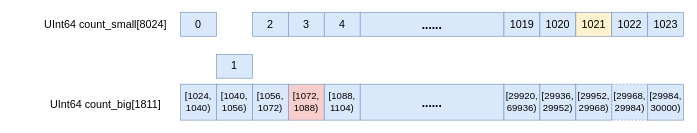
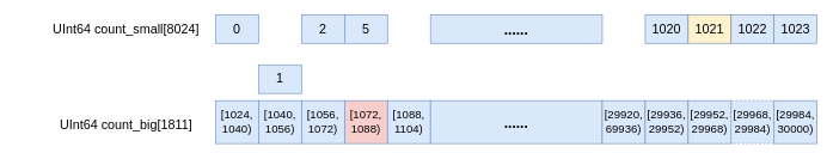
  <mxCell id="0" />
  <mxCell id="1" parent="0" />
  <mxCell id="2" value="&lt;font style=&quot;font-size: 18px;&quot;&gt;0&lt;/font&gt;" style="rounded=0;whiteSpace=wrap;html=1;fillColor=#dae8fc;strokeColor=#6c8ebf;" vertex="1" parent="1"><mxGeometry x="300" y="20" width="60" height="40" as="geometry" /></mxCell>
  <mxCell id="3" value="&lt;font style=&quot;font-size: 18px;&quot;&gt;1&lt;/font&gt;" style="rounded=0;whiteSpace=wrap;html=1;fillColor=#dae8fc;strokeColor=#6c8ebf;" vertex="1" parent="1"><mxGeometry x="360" y="90" width="60" height="40" as="geometry" /></mxCell>
  <mxCell id="4" value="&lt;font style=&quot;font-size: 18px;&quot;&gt;2&lt;/font&gt;" style="rounded=0;whiteSpace=wrap;html=1;fillColor=#dae8fc;strokeColor=#6c8ebf;" vertex="1" parent="1"><mxGeometry x="420" y="20" width="60" height="40" as="geometry" /></mxCell>
- <mxCell id="5" value="&lt;font style=&quot;font-size: 18px;&quot;&gt;3&lt;/font&gt;" style="rounded=0;whiteSpace=wrap;html=1;fillColor=#dae8fc;strokeColor=#6c8ebf;" vertex="1" parent="1"><mxGeometry x="480" y="20" width="60" height="40" as="geometry" /></mxCell>
- <mxCell id="6" value="&lt;font style=&quot;font-size: 18px;&quot;&gt;4&lt;/font&gt;" style="rounded=0;whiteSpace=wrap;html=1;fillColor=#dae8fc;strokeColor=#6c8ebf;" vertex="1" parent="1"><mxGeometry x="540" y="20" width="60" height="40" as="geometry" /></mxCell>
+ <mxCell id="5" value="&lt;font style=&quot;font-size: 18px;&quot;&gt;5&lt;/font&gt;" style="rounded=0;whiteSpace=wrap;html=1;fillColor=#dae8fc;strokeColor=#6c8ebf;" vertex="1" parent="1"><mxGeometry x="480" y="20" width="60" height="40" as="geometry" /></mxCell>
  <mxCell id="7" value="&lt;b style=&quot;&quot;&gt;&lt;font style=&quot;font-size: 20px;&quot;&gt;......&lt;/font&gt;&lt;/b&gt;" style="rounded=0;whiteSpace=wrap;html=1;fillColor=#dae8fc;strokeColor=#6c8ebf;" vertex="1" parent="1"><mxGeometry x="600" y="20" width="240" height="40" as="geometry" /></mxCell>
- <mxCell id="8" value="&lt;font style=&quot;font-size: 18px;&quot;&gt;1019&lt;/font&gt;" style="rounded=0;whiteSpace=wrap;html=1;fillColor=#dae8fc;strokeColor=#6c8ebf;" vertex="1" parent="1"><mxGeometry x="840" y="20" width="60" height="40" as="geometry" /></mxCell>
  <mxCell id="9" value="&lt;font style=&quot;font-size: 18px;&quot;&gt;1020&lt;/font&gt;" style="rounded=0;whiteSpace=wrap;html=1;fillColor=#dae8fc;strokeColor=#6c8ebf;" vertex="1" parent="1"><mxGeometry x="900" y="20" width="60" height="40" as="geometry" /></mxCell>
  <mxCell id="10" value="&lt;font style=&quot;font-size: 18px;&quot;&gt;1021&lt;/font&gt;" style="rounded=0;whiteSpace=wrap;html=1;fillColor=#fff2cc;strokeColor=#6c8ebf;" vertex="1" parent="1"><mxGeometry x="960" y="20" width="60" height="40" as="geometry" /></mxCell>
  <mxCell id="11" value="&lt;font style=&quot;font-size: 18px;&quot;&gt;1022&lt;/font&gt;" style="rounded=0;whiteSpace=wrap;html=1;fillColor=#dae8fc;strokeColor=#6c8ebf;" vertex="1" parent="1"><mxGeometry x="1020" y="20" width="60" height="40" as="geometry" /></mxCell>
  <mxCell id="12" value="&lt;font style=&quot;font-size: 18px;&quot;&gt;1023&lt;/font&gt;" style="rounded=0;whiteSpace=wrap;html=1;fillColor=#dae8fc;strokeColor=#6c8ebf;" vertex="1" parent="1"><mxGeometry x="1080" y="20" width="60" height="40" as="geometry" /></mxCell>
  <mxCell id="13" value="&lt;font style=&quot;font-size: 18px;&quot;&gt;UInt64 count_small[8024]&lt;/font&gt;" style="text;html=1;align=center;verticalAlign=middle;whiteSpace=wrap;rounded=0;" vertex="1" parent="1"><mxGeometry x="20" y="25" width="310" height="30" as="geometry" /></mxCell>
  <mxCell id="14" value="&lt;font style=&quot;font-size: 18px;&quot;&gt;UInt64 count_big[1811]&lt;/font&gt;" style="text;html=1;align=center;verticalAlign=middle;whiteSpace=wrap;rounded=0;" vertex="1" parent="1"><mxGeometry x="20" y="160" width="310" height="30" as="geometry" /></mxCell>
  <mxCell id="15" value="&lt;font style=&quot;font-size: 16px;&quot;&gt;[1024,&lt;/font&gt;&lt;div&gt;&lt;font style=&quot;font-size: 16px;&quot;&gt;1040)&lt;/font&gt;&lt;/div&gt;" style="rounded=0;whiteSpace=wrap;html=1;fillColor=#dae8fc;strokeColor=#6c8ebf;" vertex="1" parent="1"><mxGeometry x="300" y="140" width="60" height="60" as="geometry" /></mxCell>
  <mxCell id="16" value="&lt;font style=&quot;font-size: 16px;&quot;&gt;[1040,&lt;/font&gt;&lt;div&gt;&lt;font style=&quot;font-size: 16px;&quot;&gt;1056)&lt;/font&gt;&lt;/div&gt;" style="rounded=0;whiteSpace=wrap;html=1;fillColor=#dae8fc;strokeColor=#6c8ebf;" vertex="1" parent="1"><mxGeometry x="360" y="140" width="60" height="60" as="geometry" /></mxCell>
  <mxCell id="17" value="&lt;font style=&quot;font-size: 16px;&quot;&gt;[1056,&lt;/font&gt;&lt;div&gt;&lt;font style=&quot;font-size: 16px;&quot;&gt;1072)&lt;/font&gt;&lt;/div&gt;" style="rounded=0;whiteSpace=wrap;html=1;fillColor=#dae8fc;strokeColor=#6c8ebf;" vertex="1" parent="1"><mxGeometry x="420" y="140" width="60" height="60" as="geometry" /></mxCell>
  <mxCell id="18" value="&lt;font style=&quot;font-size: 16px;&quot;&gt;[1072,&lt;/font&gt;&lt;div&gt;&lt;font style=&quot;font-size: 16px;&quot;&gt;1088)&lt;/font&gt;&lt;/div&gt;" style="rounded=0;whiteSpace=wrap;html=1;fillColor=#f8cecc;strokeColor=#6c8ebf;" vertex="1" parent="1"><mxGeometry x="480" y="140" width="60" height="60" as="geometry" /></mxCell>
  <mxCell id="19" value="&lt;font style=&quot;font-size: 16px;&quot;&gt;[1088,&lt;/font&gt;&lt;div&gt;&lt;font style=&quot;font-size: 16px;&quot;&gt;1104)&lt;/font&gt;&lt;/div&gt;" style="rounded=0;whiteSpace=wrap;html=1;fillColor=#dae8fc;strokeColor=#6c8ebf;" vertex="1" parent="1"><mxGeometry x="540" y="140" width="60" height="60" as="geometry" /></mxCell>
  <mxCell id="20" value="&lt;b style=&quot;&quot;&gt;&lt;font style=&quot;font-size: 20px;&quot;&gt;......&lt;/font&gt;&lt;/b&gt;" style="rounded=0;whiteSpace=wrap;html=1;fillColor=#dae8fc;strokeColor=#6c8ebf;" vertex="1" parent="1"><mxGeometry x="600" y="140" width="240" height="60" as="geometry" /></mxCell>
  <mxCell id="21" value="&lt;font style=&quot;font-size: 16px;&quot;&gt;[29920,&lt;/font&gt;&lt;div&gt;&lt;font style=&quot;font-size: 16px;&quot;&gt;69936)&lt;/font&gt;&lt;/div&gt;" style="rounded=0;whiteSpace=wrap;html=1;fillColor=#dae8fc;strokeColor=#6c8ebf;" vertex="1" parent="1"><mxGeometry x="840" y="140" width="60" height="60" as="geometry" /></mxCell>
  <mxCell id="22" value="&lt;font style=&quot;font-size: 16px;&quot;&gt;[29936,&lt;/font&gt;&lt;div&gt;&lt;font style=&quot;font-size: 16px;&quot;&gt;29952)&lt;/font&gt;&lt;/div&gt;" style="rounded=0;whiteSpace=wrap;html=1;fillColor=#dae8fc;strokeColor=#6c8ebf;" vertex="1" parent="1"><mxGeometry x="900" y="140" width="60" height="60" as="geometry" /></mxCell>
  <mxCell id="23" value="&lt;font style=&quot;font-size: 16px;&quot;&gt;[29952,&lt;/font&gt;&lt;div&gt;&lt;font style=&quot;font-size: 16px;&quot;&gt;29968)&lt;/font&gt;&lt;/div&gt;" style="rounded=0;whiteSpace=wrap;html=1;fillColor=#dae8fc;strokeColor=#6c8ebf;" vertex="1" parent="1"><mxGeometry x="960" y="140" width="60" height="60" as="geometry" /></mxCell>
  <mxCell id="24" value="&lt;font style=&quot;font-size: 16px;&quot;&gt;[29968,&lt;/font&gt;&lt;div&gt;&lt;font style=&quot;font-size: 16px;&quot;&gt;29984)&lt;/font&gt;&lt;/div&gt;" style="rounded=0;whiteSpace=wrap;html=1;fillColor=#dae8fc;strokeColor=#6c8ebf;dashed=1;" vertex="1" parent="1"><mxGeometry x="1020" y="140" width="60" height="60" as="geometry" /></mxCell>
  <mxCell id="25" value="&lt;font style=&quot;font-size: 16px;&quot;&gt;[29984,&lt;/font&gt;&lt;div&gt;&lt;font style=&quot;font-size: 16px;&quot;&gt;30000)&lt;/font&gt;&lt;/div&gt;" style="rounded=0;whiteSpace=wrap;html=1;fillColor=#dae8fc;strokeColor=#6c8ebf;" vertex="1" parent="1"><mxGeometry x="1080" y="140" width="60" height="60" as="geometry" /></mxCell>
